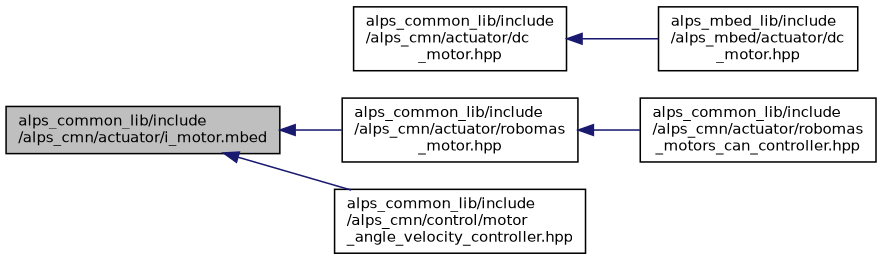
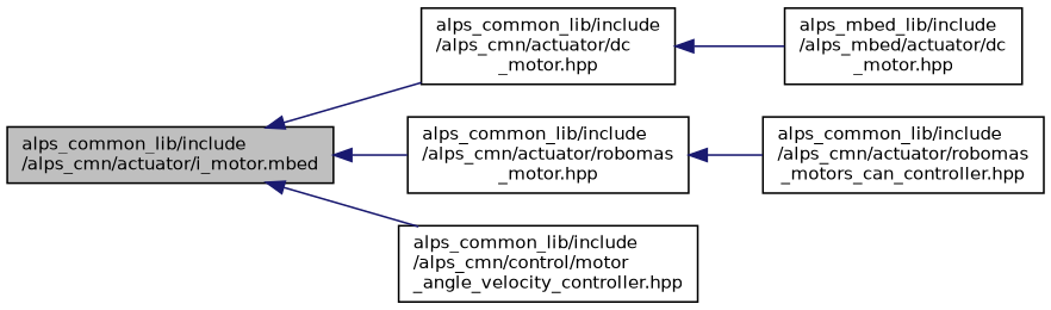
  digraph {
    rankdir=LR
    node [color=black fillcolor=white fontname=Helvetica fontsize=10 shape=record style=filled]
    edge [color=midnightblue dir=back fontname=Helvetica fontsize=10 labelfontname=Helvetica labelfontsize=10 style=solid]
    n1 [fillcolor=grey75 fontcolor=black height=0.2 label="alps_common_lib/include\l/alps_cmn/actuator/i_motor.mbed" width=0.4]
    n2 [height=0.2 label="alps_common_lib/include\l/alps_cmn/actuator/dc\l_motor.hpp" width=0.4]
    n3 [height=0.2 label="alps_common_lib/include\l/alps_cmn/actuator/robomas\l_motor.hpp" width=0.4]
    n4 [height=0.2 label="alps_common_lib/include\l/alps_cmn/control/motor\l_angle_velocity_controller.hpp" width=0.4]
    n5 [height=0.2 label="alps_mbed_lib/include\l/alps_mbed/actuator/dc\l_motor.hpp" width=0.4]
    n6 [height=0.2 label="alps_common_lib/include\l/alps_cmn/actuator/robomas\l_motors_can_controller.hpp" width=0.4]
+   n1 -> n2
    n1 -> n3
    n1 -> n4
    n2 -> n5
    n3 -> n6
  }
